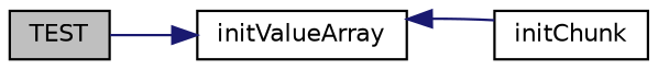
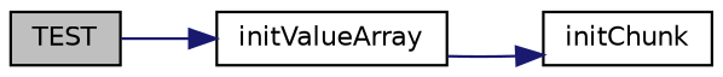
  digraph {
    rankdir=LR
    node [color=black fillcolor=white fontname=Helvetica fontsize=10 shape=record style=filled]
    edge [color=midnightblue fontname=Helvetica fontsize=10 labelfontname=Helvetica labelfontsize=10 style=solid]
    n1 [fillcolor=grey75 fontcolor=black height=0.2 label=TEST width=0.4]
    n2 [height=0.2 label=initValueArray width=0.4]
    n3 [height=0.2 label=initChunk width=0.4]
    n1 -> n2
-   n3 -> n2
+   n2 -> n3
  }
